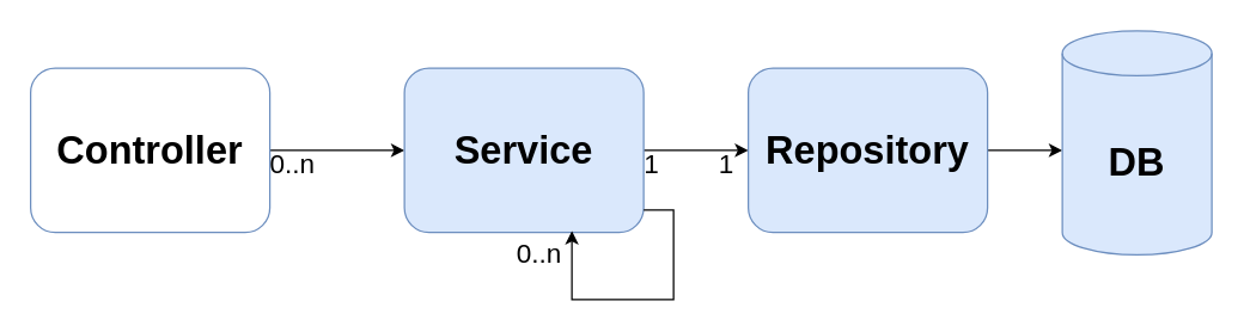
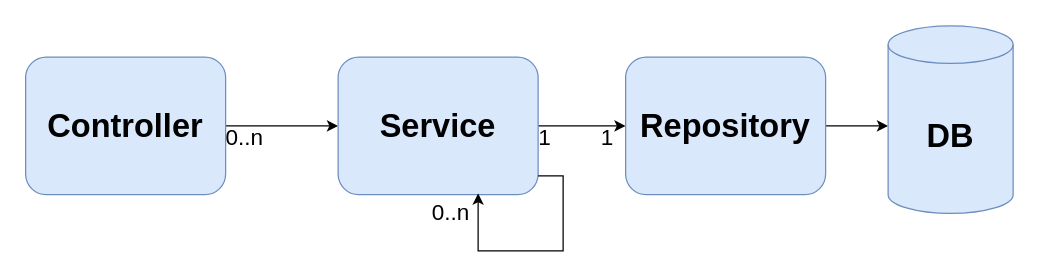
  <mxCell id="0" />
  <mxCell id="1" parent="0" />
  <mxCell id="2" style="edgeStyle=orthogonalEdgeStyle;rounded=0;orthogonalLoop=1;jettySize=auto;html=1;entryX=0;entryY=0.5;entryDx=0;entryDy=0;" edge="1" parent="1" source="3" target="5"><mxGeometry relative="1" as="geometry" /></mxCell>
- <mxCell id="3" value="Controller" style="rounded=1;whiteSpace=wrap;html=1;fillColor=#ffffff;strokeColor=#6c8ebf;fontSize=26;fontStyle=1;" vertex="1" parent="1"><mxGeometry x="20" y="45" width="160" height="110" as="geometry" /></mxCell>
+ <mxCell id="3" value="Controller" style="rounded=1;whiteSpace=wrap;html=1;fillColor=#dae8fc;strokeColor=#6c8ebf;fontSize=26;fontStyle=1" vertex="1" parent="1"><mxGeometry x="20" y="45" width="160" height="110" as="geometry" /></mxCell>
  <mxCell id="4" style="edgeStyle=orthogonalEdgeStyle;rounded=0;orthogonalLoop=1;jettySize=auto;html=1;" edge="1" parent="1" source="5" target="7"><mxGeometry relative="1" as="geometry"><Array as="points"><mxPoint x="400" y="60" /><mxPoint x="400" y="60" /></Array></mxGeometry></mxCell>
  <mxCell id="5" value="Service" style="rounded=1;whiteSpace=wrap;html=1;fillColor=#dae8fc;strokeColor=#6c8ebf;fontSize=26;fontStyle=1" vertex="1" parent="1"><mxGeometry x="270" y="45" width="160" height="110" as="geometry" /></mxCell>
  <mxCell id="6" style="edgeStyle=orthogonalEdgeStyle;rounded=0;orthogonalLoop=1;jettySize=auto;html=1;" edge="1" parent="1" source="7" target="8"><mxGeometry relative="1" as="geometry"><Array as="points"><mxPoint x="690" y="100" /><mxPoint x="690" y="100" /></Array></mxGeometry></mxCell>
  <mxCell id="7" value="Repository" style="rounded=1;whiteSpace=wrap;html=1;fillColor=#dae8fc;strokeColor=#6c8ebf;fontSize=26;fontStyle=1;" vertex="1" parent="1"><mxGeometry x="500" y="45" width="160" height="110" as="geometry" /></mxCell>
  <mxCell id="8" value="DB" style="shape=cylinder3;whiteSpace=wrap;html=1;boundedLbl=1;backgroundOutline=1;size=15;fillColor=#dae8fc;strokeColor=#6c8ebf;fontSize=26;fontStyle=1" vertex="1" parent="1"><mxGeometry x="710" y="20" width="100" height="150" as="geometry" /></mxCell>
  <mxCell id="9" value="1" style="text;html=1;align=center;verticalAlign=middle;resizable=0;points=[];autosize=1;fontSize=18;" vertex="1" parent="1"><mxGeometry x="470" y="95" width="30" height="30" as="geometry" /></mxCell>
  <mxCell id="10" style="edgeStyle=orthogonalEdgeStyle;rounded=0;orthogonalLoop=1;jettySize=auto;html=1;entryX=0.7;entryY=0.991;entryDx=0;entryDy=0;entryPerimeter=0;exitX=1;exitY=0.864;exitDx=0;exitDy=0;exitPerimeter=0;" edge="1" parent="1" source="5" target="5"><mxGeometry relative="1" as="geometry"><mxPoint x="370" y="80" as="sourcePoint" /><Array as="points"><mxPoint x="450" y="140" /><mxPoint x="450" y="200" /><mxPoint x="382" y="200" /></Array></mxGeometry></mxCell>
  <mxCell id="11" value="0..n" style="text;html=1;align=center;verticalAlign=middle;resizable=0;points=[];autosize=1;fontSize=18;" vertex="1" parent="1"><mxGeometry x="335" y="155" width="50" height="30" as="geometry" /></mxCell>
  <mxCell id="12" value="1" style="text;html=1;align=center;verticalAlign=middle;resizable=0;points=[];autosize=1;fontSize=18;" vertex="1" parent="1"><mxGeometry x="420" y="95" width="30" height="30" as="geometry" /></mxCell>
  <mxCell id="13" value="0..n" style="text;html=1;align=center;verticalAlign=middle;resizable=0;points=[];autosize=1;fontSize=18;" vertex="1" parent="1"><mxGeometry x="170" y="95" width="50" height="30" as="geometry" /></mxCell>
